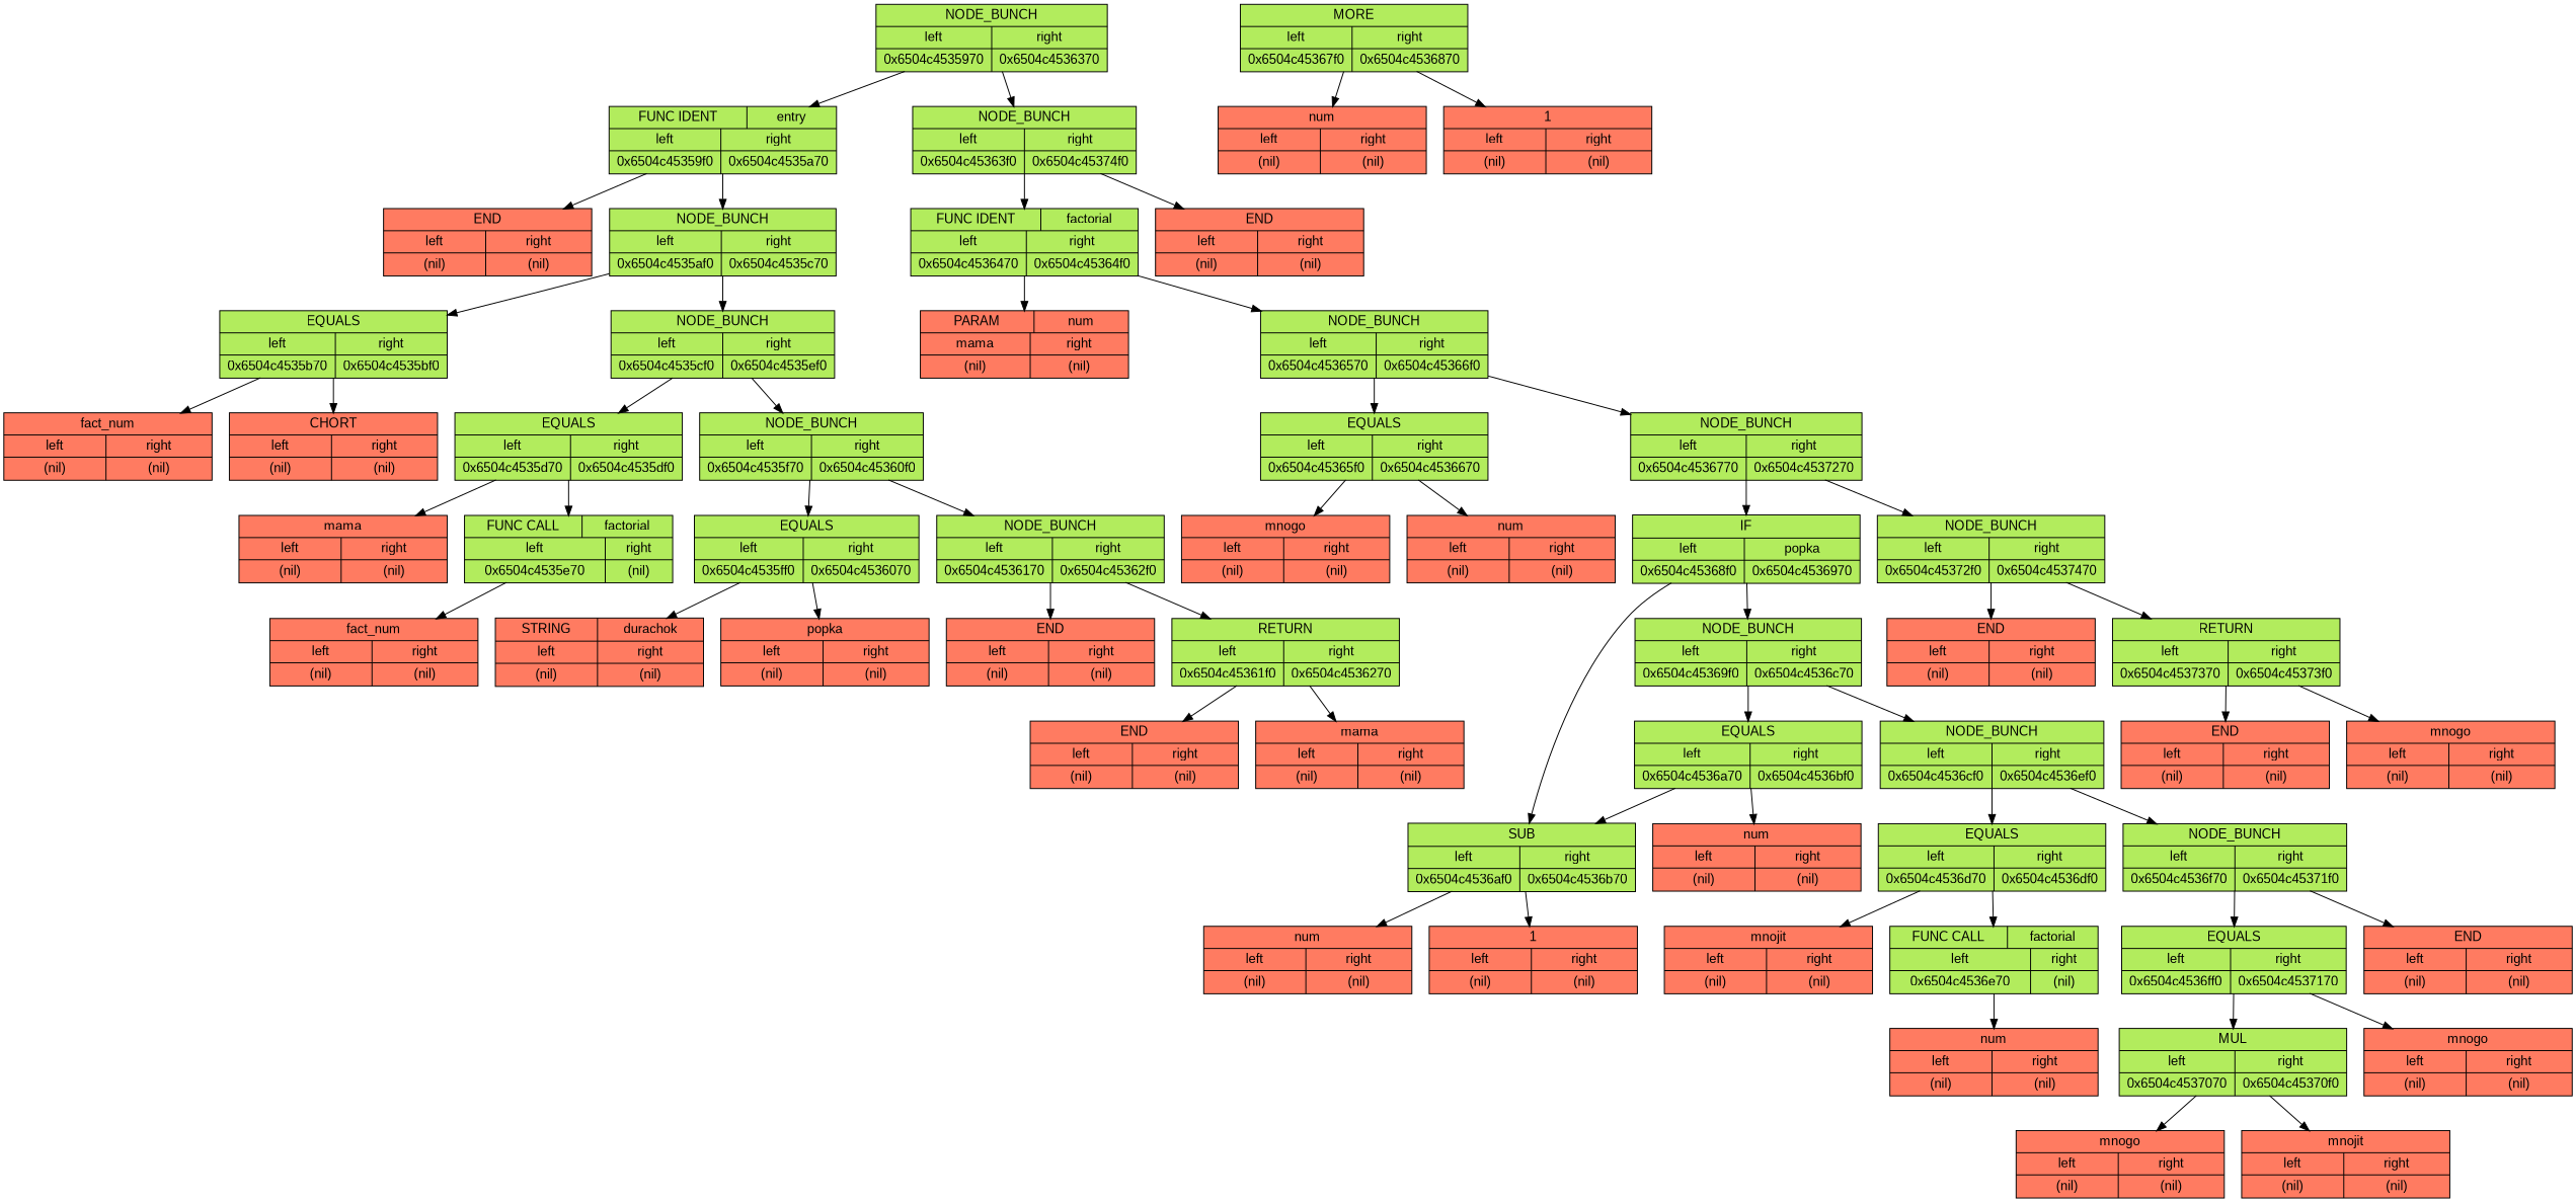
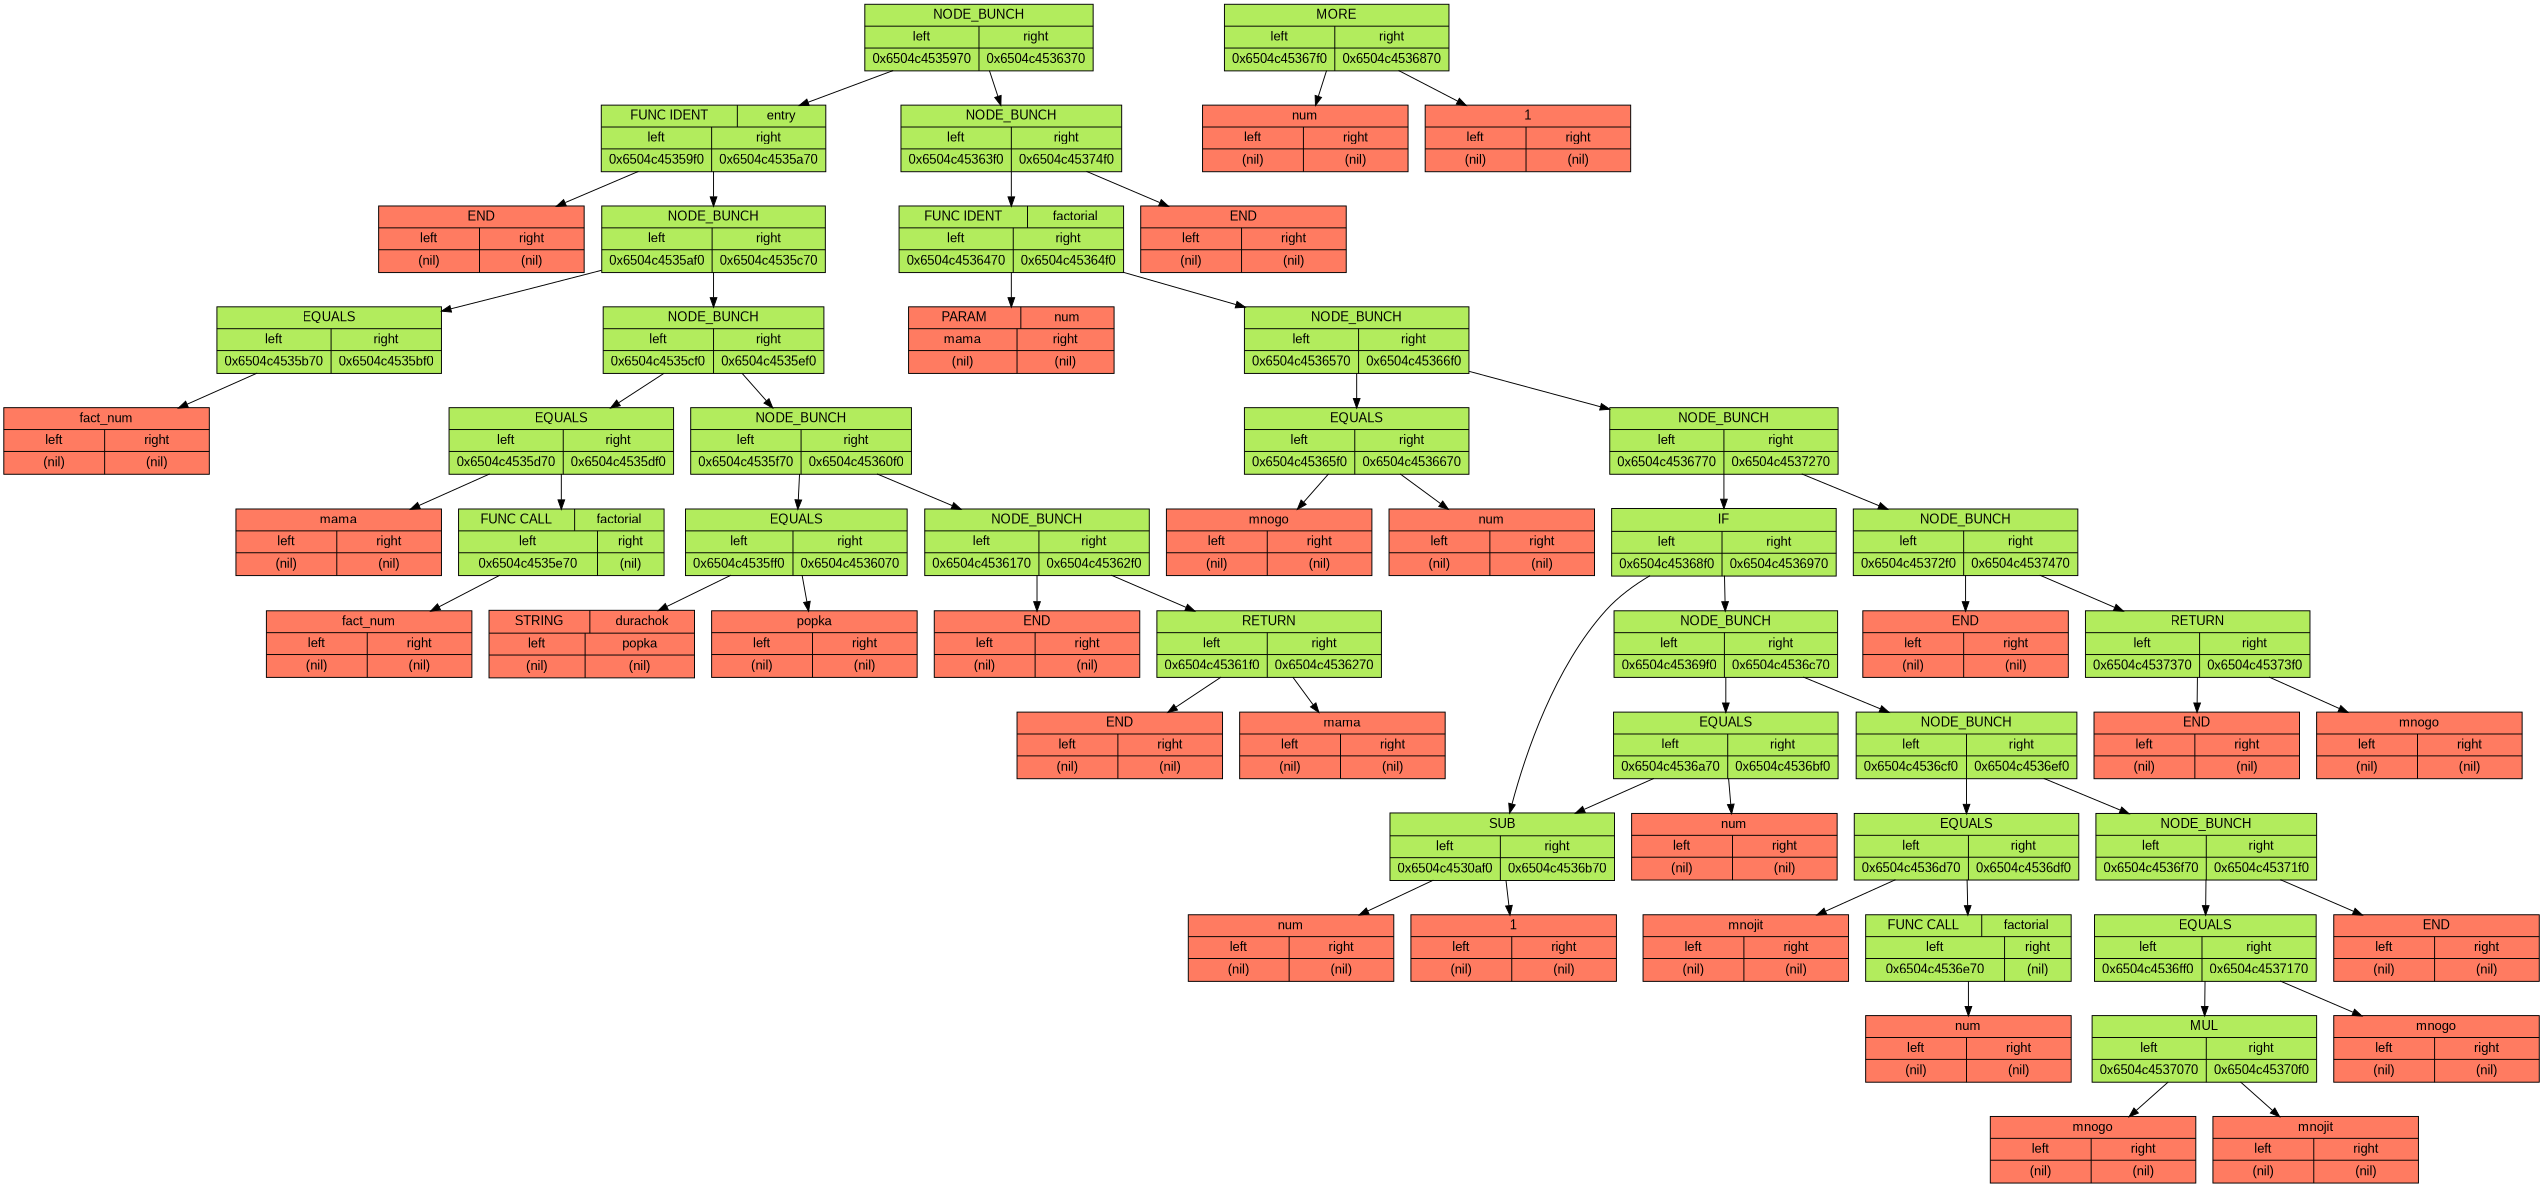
  digraph {
    bgcolor="#FFFFFF"
    fixedsize=true
    fontname="Liberation Sans"
    rankdir=UD
    node [color=black fillcolor="#B2EC5D" fontname="Liberation Sans" fontsize=14 shape=record style=filled]
    edge [fontname="Liberation Sans"]
    n1 [label="{NODE_BUNCH | {{left | 0x6504c4535970} | {right | 0x6504c4536370}}}" width=3]
    n2 [label="{{FUNC IDENT | entry} | {{left | 0x6504c45359f0} | {right | 0x6504c4535a70}}}" width=3]
    n3 [label="{NODE_BUNCH | {{left | 0x6504c45363f0} | {right | 0x6504c45374f0}}}" width=3]
    n4 [fillcolor="#FF7B61" label="{END | {{left | (nil)} | {right | (nil)}}}" width=3]
    n5 [label="{NODE_BUNCH | {{left | 0x6504c4535af0} | {right | 0x6504c4535c70}}}" width=3]
    n6 [label="{{FUNC IDENT | factorial} | {{left | 0x6504c4536470} | {right | 0x6504c45364f0}}}" width=3]
    n7 [fillcolor="#FF7B61" label="{END | {{left | (nil)} | {right | (nil)}}}" width=3]
    n8 [label="{EQUALS | {{left | 0x6504c4535b70} | {right | 0x6504c4535bf0}}}" width=3]
    n9 [label="{NODE_BUNCH | {{left | 0x6504c4535cf0} | {right | 0x6504c4535ef0}}}" width=3]
    n10 [fillcolor="#FF7B61" label="{fact_num | {{left | (nil)} | {right | (nil)}}}" width=3]
-   n11 [fillcolor="#FF7B61" label="{CHORT | {{left | (nil)} | {right | (nil)}}}" width=3]
    n12 [label="{EQUALS | {{left | 0x6504c4535d70} | {right | 0x6504c4535df0}}}" width=3]
    n13 [label="{NODE_BUNCH | {{left | 0x6504c4535f70} | {right | 0x6504c45360f0}}}" width=3]
    n14 [fillcolor="#FF7B61" label="{mama | {{left | (nil)} | {right | (nil)}}}" width=3]
    n15 [label="{{FUNC CALL | factorial} | {{left | 0x6504c4535e70} | {right | (nil)}}}" width=3]
    n16 [label="{EQUALS | {{left | 0x6504c4535ff0} | {right | 0x6504c4536070}}}" width=3]
    n17 [label="{NODE_BUNCH | {{left | 0x6504c4536170} | {right | 0x6504c45362f0}}}" width=3]
    n18 [fillcolor="#FF7B61" label="{fact_num | {{left | (nil)} | {right | (nil)}}}" width=3]
    n19 [fillcolor="#FF7B61" label="{popka | {{left | (nil)} | {right | (nil)}}}" width=3]
-   n20 [fillcolor="#FF7B61" label="{{STRING | durachok} | {{left | (nil)} | {right | (nil)}}}" width=3]
+   n20 [fillcolor="#FF7B61" label="{{STRING | durachok} | {{left | (nil)} | {popka | (nil)}}}" width=3]
    n21 [label="{RETURN | {{left | 0x6504c45361f0} | {right | 0x6504c4536270}}}" width=3]
    n22 [fillcolor="#FF7B61" label="{END | {{left | (nil)} | {right | (nil)}}}" width=3]
    n23 [fillcolor="#FF7B61" label="{mama | {{left | (nil)} | {right | (nil)}}}" width=3]
    n24 [fillcolor="#FF7B61" label="{END | {{left | (nil)} | {right | (nil)}}}" width=3]
    n25 [fillcolor="#FF7B61" label="{{PARAM | num} | {{mama | (nil)} | {right | (nil)}}}" width=3]
    n26 [label="{NODE_BUNCH | {{left | 0x6504c4536570} | {right | 0x6504c45366f0}}}" width=3]
    n27 [label="{EQUALS | {{left | 0x6504c45365f0} | {right | 0x6504c4536670}}}" width=3]
    n28 [label="{NODE_BUNCH | {{left | 0x6504c4536770} | {right | 0x6504c4537270}}}" width=3]
    n29 [fillcolor="#FF7B61" label="{mnogo | {{left | (nil)} | {right | (nil)}}}" width=3]
    n30 [fillcolor="#FF7B61" label="{num | {{left | (nil)} | {right | (nil)}}}" width=3]
-   n31 [label="{IF | {{left | 0x6504c45368f0} | {popka | 0x6504c4536970}}}" width=3]
+   n31 [label="{IF | {{left | 0x6504c45368f0} | {right | 0x6504c4536970}}}" width=3]
    n32 [label="{NODE_BUNCH | {{left | 0x6504c45372f0} | {right | 0x6504c4537470}}}" width=3]
    n33 [label="{NODE_BUNCH | {{left | 0x6504c45369f0} | {right | 0x6504c4536c70}}}" width=3]
-   n34 [label="{SUB | {{left | 0x6504c4536af0} | {right | 0x6504c4536b70}}}" width=3]
+   n34 [label="{SUB | {{left | 0x6504c4530af0} | {right | 0x6504c4536b70}}}" width=3]
    n35 [label="{RETURN | {{left | 0x6504c4537370} | {right | 0x6504c45373f0}}}" width=3]
    n36 [fillcolor="#FF7B61" label="{END | {{left | (nil)} | {right | (nil)}}}" width=3]
    n37 [label="{MORE | {{left | 0x6504c45367f0} | {right | 0x6504c4536870}}}" width=3]
    n38 [fillcolor="#FF7B61" label="{num | {{left | (nil)} | {right | (nil)}}}" width=3]
    n39 [fillcolor="#FF7B61" label="{1 | {{left | (nil)} | {right | (nil)}}}" width=3]
    n40 [label="{EQUALS | {{left | 0x6504c4536a70} | {right | 0x6504c4536bf0}}}" width=3]
    n41 [label="{NODE_BUNCH | {{left | 0x6504c4536cf0} | {right | 0x6504c4536ef0}}}" width=3]
    n42 [fillcolor="#FF7B61" label="{num | {{left | (nil)} | {right | (nil)}}}" width=3]
    n43 [label="{EQUALS | {{left | 0x6504c4536d70} | {right | 0x6504c4536df0}}}" width=3]
    n44 [label="{NODE_BUNCH | {{left | 0x6504c4536f70} | {right | 0x6504c45371f0}}}" width=3]
    n45 [fillcolor="#FF7B61" label="{num | {{left | (nil)} | {right | (nil)}}}" width=3]
    n46 [fillcolor="#FF7B61" label="{1 | {{left | (nil)} | {right | (nil)}}}" width=3]
    n47 [fillcolor="#FF7B61" label="{mnojit | {{left | (nil)} | {right | (nil)}}}" width=3]
    n48 [label="{{FUNC CALL | factorial} | {{left | 0x6504c4536e70} | {right | (nil)}}}" width=3]
    n49 [label="{EQUALS | {{left | 0x6504c4536ff0} | {right | 0x6504c4537170}}}" width=3]
    n50 [fillcolor="#FF7B61" label="{END | {{left | (nil)} | {right | (nil)}}}" width=3]
    n51 [fillcolor="#FF7B61" label="{num | {{left | (nil)} | {right | (nil)}}}" width=3]
    n52 [fillcolor="#FF7B61" label="{mnogo | {{left | (nil)} | {right | (nil)}}}" width=3]
    n53 [label="{MUL | {{left | 0x6504c4537070} | {right | 0x6504c45370f0}}}" width=3]
    n54 [fillcolor="#FF7B61" label="{mnogo | {{left | (nil)} | {right | (nil)}}}" width=3]
    n55 [fillcolor="#FF7B61" label="{mnojit | {{left | (nil)} | {right | (nil)}}}" width=3]
    n56 [fillcolor="#FF7B61" label="{mnogo | {{left | (nil)} | {right | (nil)}}}" width=3]
    n57 [fillcolor="#FF7B61" label="{END | {{left | (nil)} | {right | (nil)}}}" width=3]
    n1 -> n2
    n1 -> n3
    n2 -> n4
    n2 -> n5
    n3 -> n6
    n3 -> n7
    n5 -> n8
    n5 -> n9
    n6 -> n25
    n6 -> n26
    n8 -> n10
-   n8 -> n11
    n9 -> n12
    n9 -> n13
    n12 -> n14
    n12 -> n15
    n13 -> n16
    n13 -> n17
    n15 -> n18
    n16 -> n19
    n16 -> n20
    n17 -> n21
    n17 -> n22
    n21 -> n23
    n21 -> n24
    n26 -> n27
    n26 -> n28
    n27 -> n29
    n27 -> n30
    n28 -> n31
    n28 -> n32
    n31 -> n33
    n31 -> n34
    n32 -> n35
    n32 -> n36
    n33 -> n40
    n33 -> n41
    n34 -> n45
    n34 -> n46
    n35 -> n56
    n35 -> n57
    n37 -> n38
    n37 -> n39
    n40 -> n34
    n40 -> n42
    n41 -> n43
    n41 -> n44
    n43 -> n47
    n43 -> n48
    n44 -> n49
    n44 -> n50
    n48 -> n51
    n49 -> n52
    n49 -> n53
    n53 -> n54
    n53 -> n55
  }
